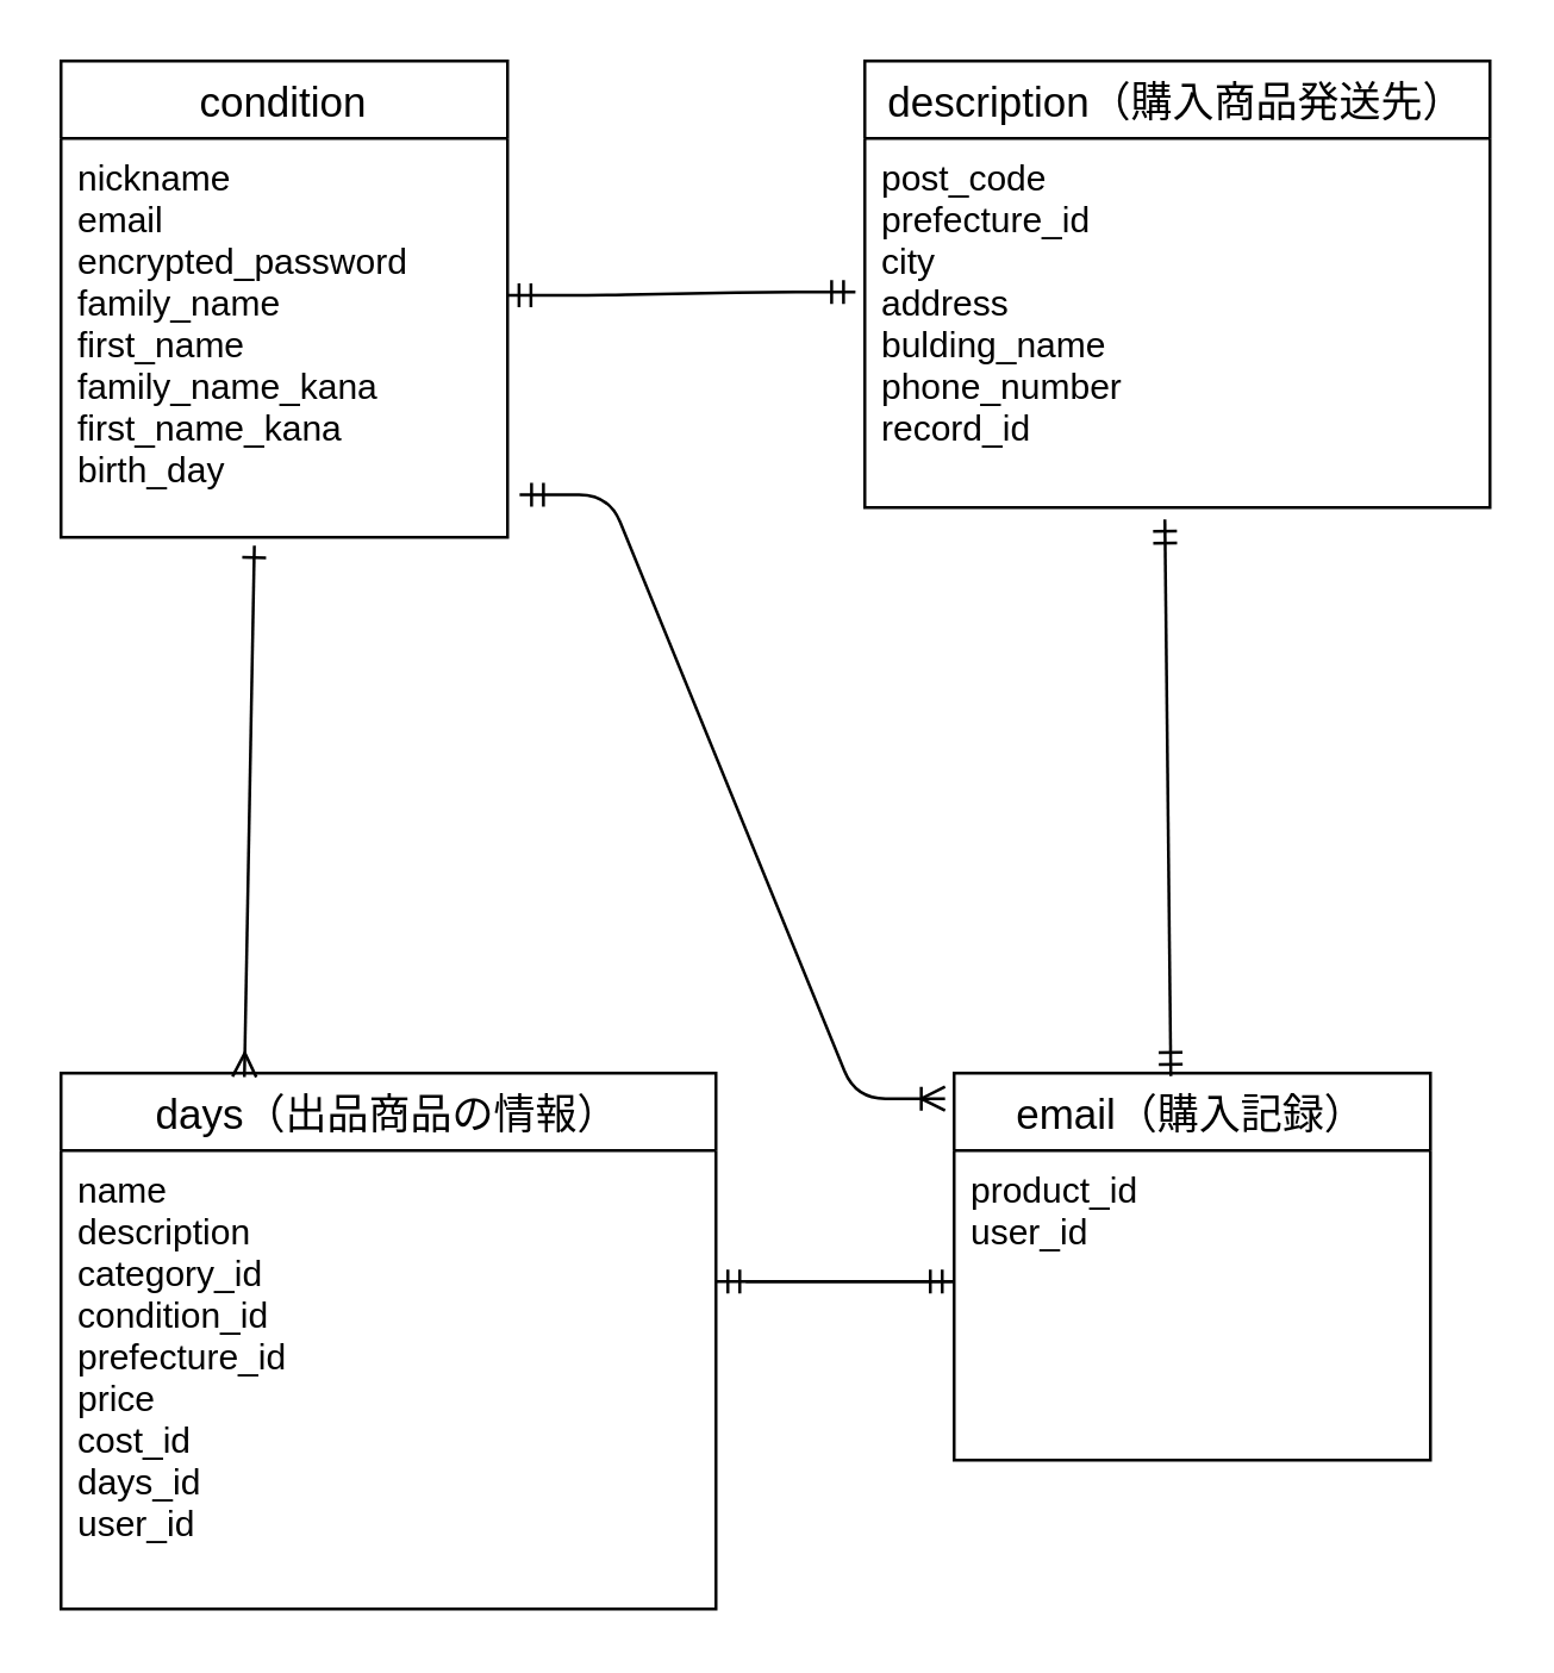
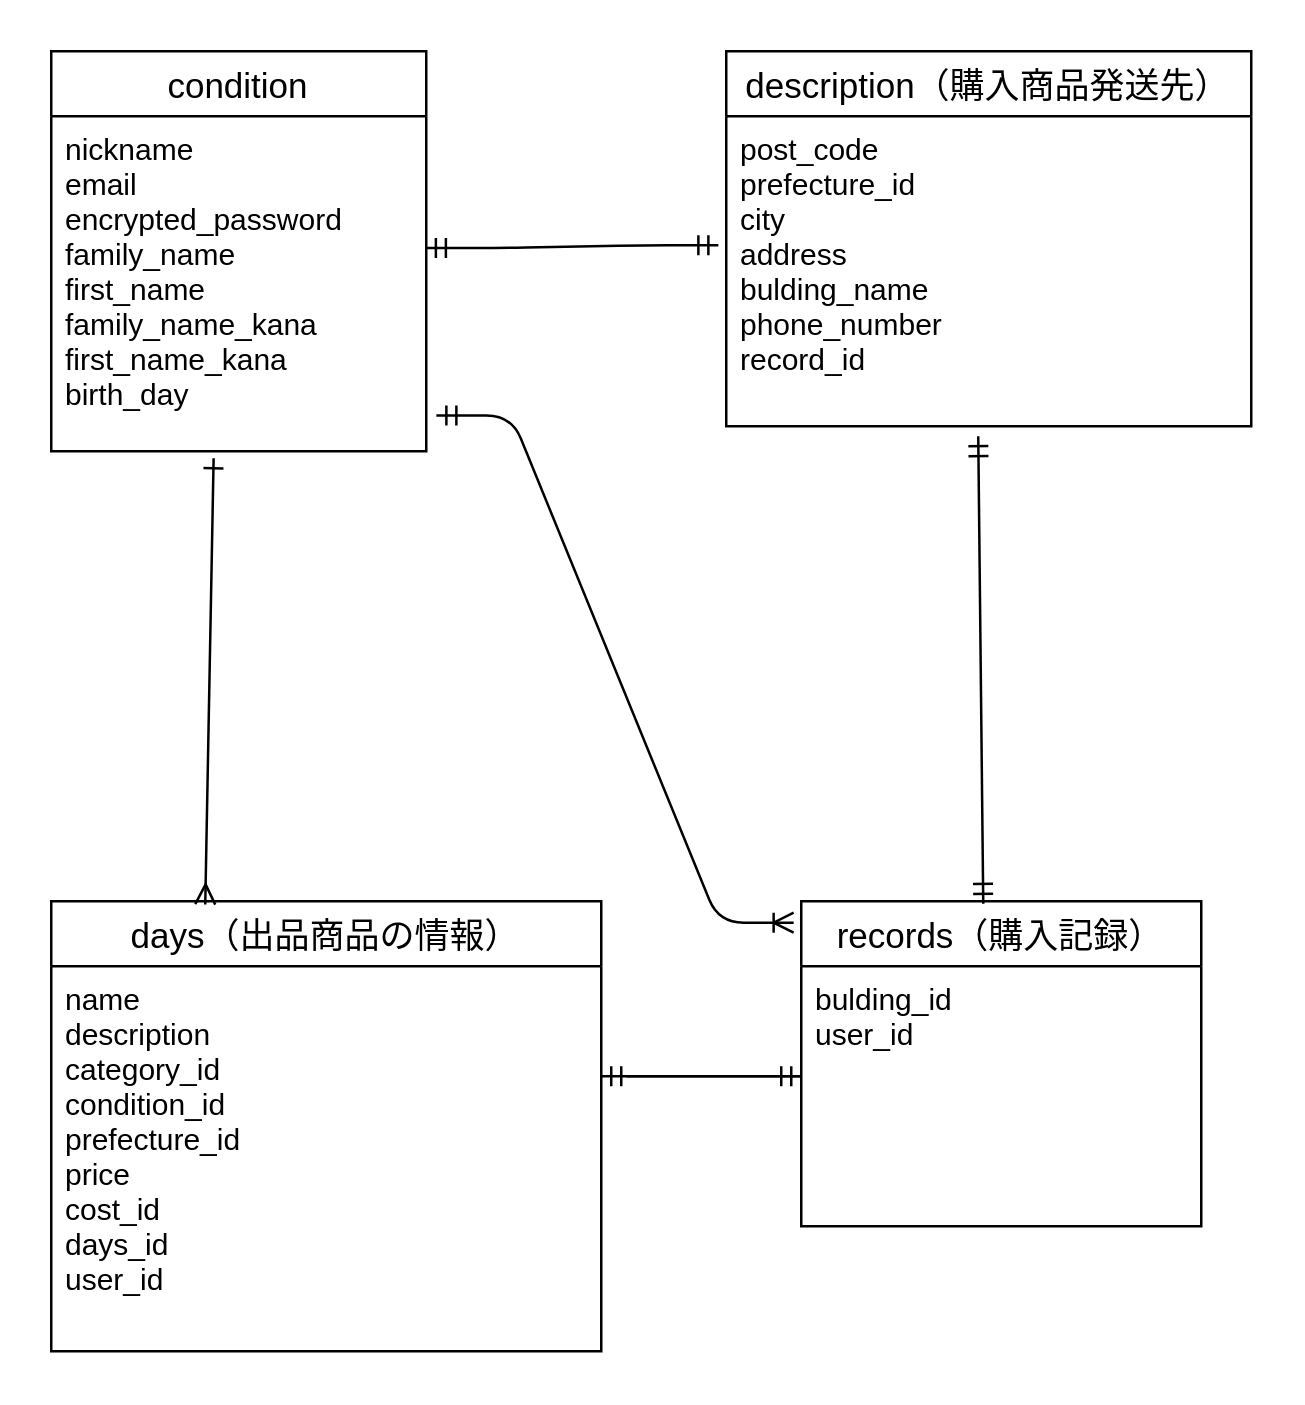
  <mxCell id="0" />
  <mxCell id="1" parent="0" />
  <mxCell id="2" value="condition" style="swimlane;fontStyle=0;childLayout=stackLayout;horizontal=1;startSize=26;horizontalStack=0;resizeParent=1;resizeParentMax=0;resizeLast=0;collapsible=1;marginBottom=0;align=center;fontSize=14;" parent="1" vertex="1"><mxGeometry y="20" width="150" height="160" as="geometry" x="20" /></mxCell>
  <mxCell id="3" value="nickname&#10;email&#10;encrypted_password&#10;family_name&#10;first_name&#10;family_name_kana&#10;first_name_kana&#10;birth_day&#10;" style="text;strokeColor=none;fillColor=none;spacingLeft=4;spacingRight=4;overflow=hidden;rotatable=0;points=[[0,0.5],[1,0.5]];portConstraint=eastwest;fontSize=12;" parent="2" vertex="1"><mxGeometry y="26" width="150" height="134" as="geometry" /></mxCell>
  <mxCell id="4" value="days（出品商品の情報）" style="swimlane;fontStyle=0;childLayout=stackLayout;horizontal=1;startSize=26;horizontalStack=0;resizeParent=1;resizeParentMax=0;resizeLast=0;collapsible=1;marginBottom=0;align=center;fontSize=14;" parent="1" vertex="1"><mxGeometry y="360" width="220" height="180" as="geometry" x="20" /></mxCell>
  <mxCell id="5" value="name&#10;description&#10;category_id&#10;condition_id&#10;prefecture_id&#10;price&#10;cost_id&#10;days_id&#10;user_id&#10;" style="text;strokeColor=none;fillColor=none;spacingLeft=4;spacingRight=4;overflow=hidden;rotatable=0;points=[[0,0.5],[1,0.5]];portConstraint=eastwest;fontSize=12;" parent="4" vertex="1"><mxGeometry y="26" width="220" height="154" as="geometry" /></mxCell>
  <mxCell id="6" value="description（購入商品発送先）" style="swimlane;fontStyle=0;childLayout=stackLayout;horizontal=1;startSize=26;horizontalStack=0;resizeParent=1;resizeParentMax=0;resizeLast=0;collapsible=1;marginBottom=0;align=center;fontSize=14;" parent="1" vertex="1"><mxGeometry x="290" y="20" width="210" height="150" as="geometry" /></mxCell>
  <mxCell id="7" value="post_code&#10;prefecture_id&#10;city&#10;address&#10;bulding_name&#10;phone_number&#10;record_id&#10;" style="text;strokeColor=none;fillColor=none;spacingLeft=4;spacingRight=4;overflow=hidden;rotatable=0;points=[[0,0.5],[1,0.5]];portConstraint=eastwest;fontSize=12;" parent="6" vertex="1"><mxGeometry y="26" width="210" height="124" as="geometry" /></mxCell>
- <mxCell id="8" value="email（購入記録）" style="swimlane;fontStyle=0;childLayout=stackLayout;horizontal=1;startSize=26;horizontalStack=0;resizeParent=1;resizeParentMax=0;resizeLast=0;collapsible=1;marginBottom=0;align=center;fontSize=14;" parent="1" vertex="1"><mxGeometry x="320" y="360" width="160" height="130" as="geometry" /></mxCell>
- <mxCell id="9" value="product_id&#10;user_id" style="text;strokeColor=none;fillColor=none;spacingLeft=4;spacingRight=4;overflow=hidden;rotatable=0;points=[[0,0.5],[1,0.5]];portConstraint=eastwest;fontSize=12;" parent="8" vertex="1"><mxGeometry y="26" width="160" height="104" as="geometry" /></mxCell>
+ <mxCell id="8" value="records（購入記録）" style="swimlane;fontStyle=0;childLayout=stackLayout;horizontal=1;startSize=26;horizontalStack=0;resizeParent=1;resizeParentMax=0;resizeLast=0;collapsible=1;marginBottom=0;align=center;fontSize=14;" parent="1" vertex="1"><mxGeometry x="320" y="360" width="160" height="130" as="geometry" /></mxCell>
+ <mxCell id="9" value="bulding_id&#10;user_id" style="text;strokeColor=none;fillColor=none;spacingLeft=4;spacingRight=4;overflow=hidden;rotatable=0;points=[[0,0.5],[1,0.5]];portConstraint=eastwest;fontSize=12;" parent="8" vertex="1"><mxGeometry y="26" width="160" height="104" as="geometry" /></mxCell>
  <mxCell id="10" value="" style="edgeStyle=entityRelationEdgeStyle;fontSize=12;html=1;endArrow=ERmandOne;startArrow=ERmandOne;entryX=-0.015;entryY=0.416;entryDx=0;entryDy=0;entryPerimeter=0;exitX=0.999;exitY=0.393;exitDx=0;exitDy=0;exitPerimeter=0;" parent="1" source="3" target="7" edge="1"><mxGeometry width="100" height="100" relative="1" as="geometry"><mxPoint x="170" y="150" as="sourcePoint" /><mxPoint x="270" y="50" as="targetPoint" /></mxGeometry></mxCell>
  <mxCell id="11" value="" style="endArrow=ERmany;html=1;rounded=0;exitX=0.433;exitY=1.021;exitDx=0;exitDy=0;exitPerimeter=0;startArrow=ERone;startFill=0;entryX=0.28;entryY=0.007;entryDx=0;entryDy=0;entryPerimeter=0;endFill=0;" parent="1" source="3" target="4" edge="1"><mxGeometry relative="1" as="geometry"><mxPoint x="160" y="320" as="sourcePoint" /><mxPoint x="85" y="350" as="targetPoint" /></mxGeometry></mxCell>
  <mxCell id="12" value="" style="edgeStyle=entityRelationEdgeStyle;fontSize=12;html=1;endArrow=ERmandOne;startArrow=ERmandOne;entryX=0;entryY=0.423;entryDx=0;entryDy=0;entryPerimeter=0;" edge="1" parent="1" target="9"><mxGeometry width="100" height="100" relative="1" as="geometry"><mxPoint x="240" y="430" as="sourcePoint" /><mxPoint x="340" y="330" as="targetPoint" /></mxGeometry></mxCell>
  <mxCell id="13" value="" style="endArrow=ERmandOne;html=1;rounded=0;exitX=0.48;exitY=1.032;exitDx=0;exitDy=0;exitPerimeter=0;startArrow=ERmandOne;startFill=0;endFill=0;entryX=0.455;entryY=0.008;entryDx=0;entryDy=0;entryPerimeter=0;" edge="1" parent="1" source="7" target="8"><mxGeometry relative="1" as="geometry"><mxPoint x="220" y="340" as="sourcePoint" /><mxPoint x="391" y="350" as="targetPoint" /></mxGeometry></mxCell>
  <mxCell id="14" value="" style="endArrow=none;html=1;rounded=0;" edge="1" parent="1"><mxGeometry relative="1" as="geometry"><mxPoint x="250" y="430" as="sourcePoint" /><mxPoint x="320" y="430" as="targetPoint" /></mxGeometry></mxCell>
  <mxCell id="15" value="" style="edgeStyle=entityRelationEdgeStyle;fontSize=12;html=1;endArrow=ERoneToMany;startArrow=ERmandOne;exitX=1.027;exitY=0.893;exitDx=0;exitDy=0;exitPerimeter=0;entryX=-0.019;entryY=0.066;entryDx=0;entryDy=0;entryPerimeter=0;" edge="1" parent="1" source="3" target="8"><mxGeometry width="100" height="100" relative="1" as="geometry"><mxPoint x="260" y="480" as="sourcePoint" /><mxPoint x="360" y="380" as="targetPoint" /></mxGeometry></mxCell>
